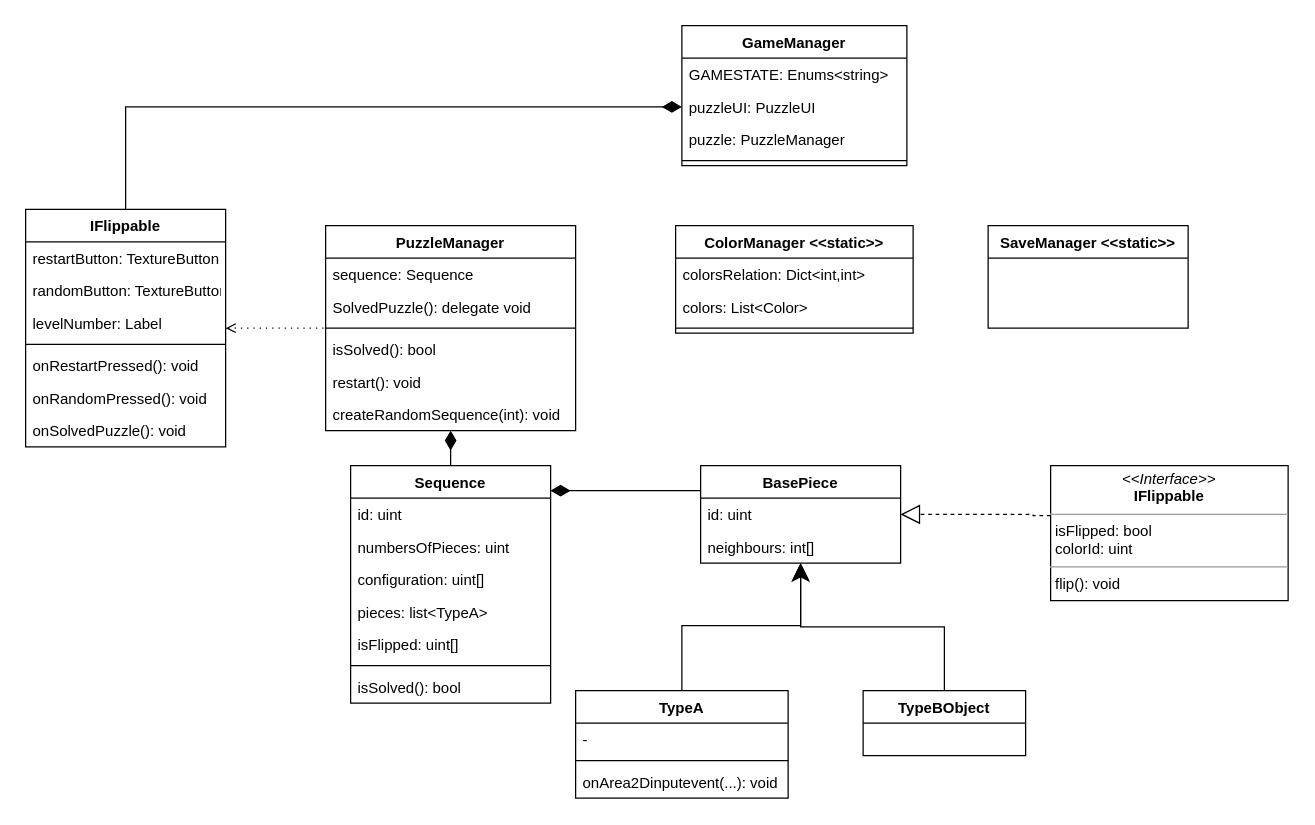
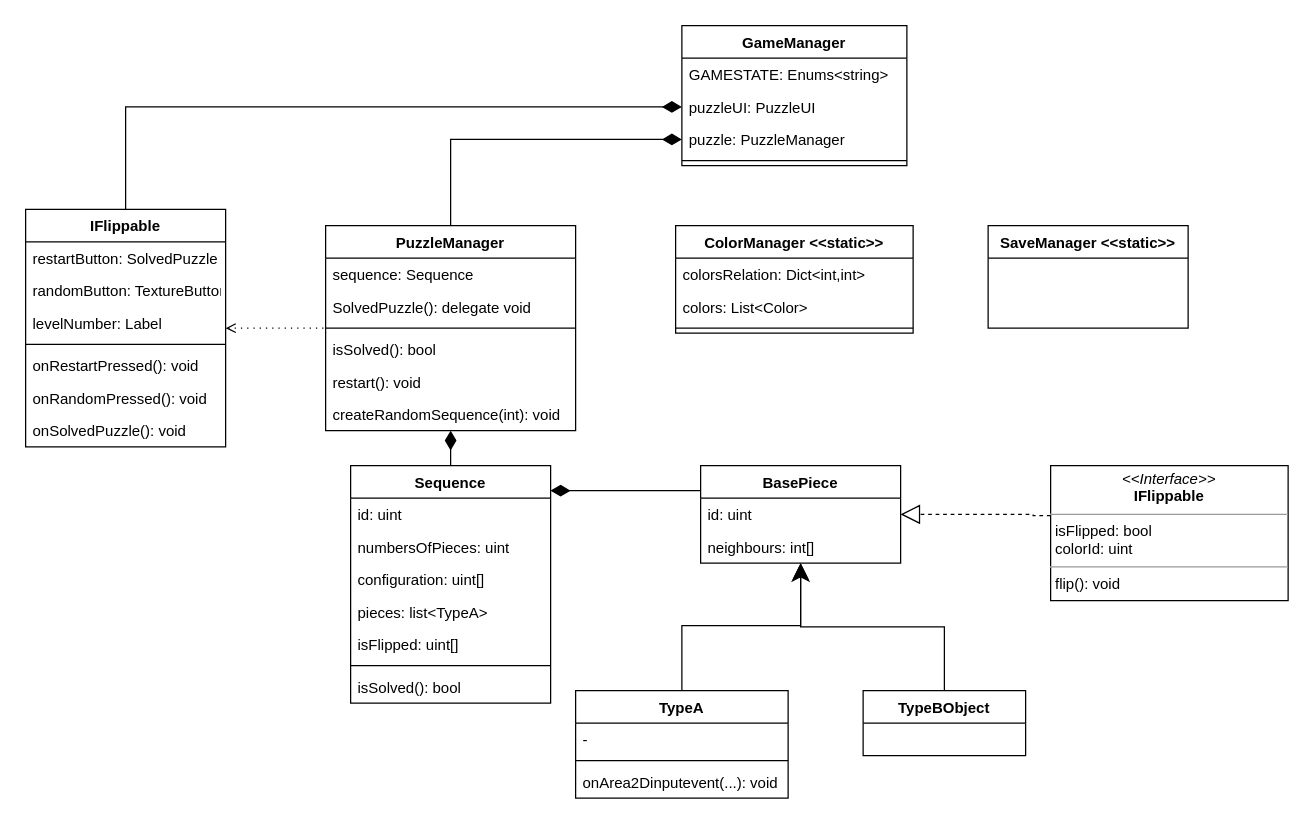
  <mxCell id="0" />
  <mxCell id="1" parent="0" />
  <mxCell id="2" value="GameManager" style="swimlane;fontStyle=1;align=center;verticalAlign=top;childLayout=stackLayout;horizontal=1;startSize=26;horizontalStack=0;resizeParent=1;resizeParentMax=0;resizeLast=0;collapsible=1;marginBottom=0;" parent="1" vertex="1"><mxGeometry x="545" y="20" width="180" height="112" as="geometry" /></mxCell>
  <mxCell id="3" value="GAMESTATE: Enums&lt;string&gt;" style="text;strokeColor=none;fillColor=none;align=left;verticalAlign=top;spacingLeft=4;spacingRight=4;overflow=hidden;rotatable=0;points=[[0,0.5],[1,0.5]];portConstraint=eastwest;" parent="2" vertex="1"><mxGeometry y="26" width="180" height="26" as="geometry" /></mxCell>
  <mxCell id="4" value="puzzleUI: PuzzleUI " style="text;strokeColor=none;fillColor=none;align=left;verticalAlign=top;spacingLeft=4;spacingRight=4;overflow=hidden;rotatable=0;points=[[0,0.5],[1,0.5]];portConstraint=eastwest;" vertex="1" parent="2"><mxGeometry y="52" width="180" height="26" as="geometry" /></mxCell>
  <mxCell id="5" value="puzzle: PuzzleManager" style="text;strokeColor=none;fillColor=none;align=left;verticalAlign=top;spacingLeft=4;spacingRight=4;overflow=hidden;rotatable=0;points=[[0,0.5],[1,0.5]];portConstraint=eastwest;" vertex="1" parent="2"><mxGeometry y="78" width="180" height="26" as="geometry" /></mxCell>
  <mxCell id="6" value="" style="line;strokeWidth=1;fillColor=none;align=left;verticalAlign=middle;spacingTop=-1;spacingLeft=3;spacingRight=3;rotatable=0;labelPosition=right;points=[];portConstraint=eastwest;strokeColor=inherit;" parent="2" vertex="1"><mxGeometry y="104" width="180" height="8" as="geometry" /></mxCell>
  <mxCell id="7" style="edgeStyle=orthogonalEdgeStyle;rounded=0;orthogonalLoop=1;jettySize=auto;html=1;endArrow=diamondThin;endFill=1;strokeWidth=1;endSize=13;" parent="1" source="17" target="9" edge="1"><mxGeometry relative="1" as="geometry"><mxPoint x="930" y="592" as="targetPoint" /><Array as="points"><mxPoint x="520" y="392" /><mxPoint x="520" y="392" /></Array></mxGeometry></mxCell>
  <mxCell id="8" style="edgeStyle=orthogonalEdgeStyle;rounded=0;orthogonalLoop=1;jettySize=auto;html=1;strokeWidth=1;startArrow=none;startFill=0;endArrow=diamondThin;endFill=1;startSize=10;endSize=13;" parent="1" source="9" target="25" edge="1"><mxGeometry relative="1" as="geometry" /></mxCell>
  <mxCell id="9" value="Sequence&#10;" style="swimlane;fontStyle=1;align=center;verticalAlign=top;childLayout=stackLayout;horizontal=1;startSize=26;horizontalStack=0;resizeParent=1;resizeParentMax=0;resizeLast=0;collapsible=1;marginBottom=0;" parent="1" vertex="1"><mxGeometry x="280" y="372" width="160" height="190" as="geometry" /></mxCell>
  <mxCell id="10" value="id: uint" style="text;strokeColor=none;fillColor=none;align=left;verticalAlign=top;spacingLeft=4;spacingRight=4;overflow=hidden;rotatable=0;points=[[0,0.5],[1,0.5]];portConstraint=eastwest;" parent="9" vertex="1"><mxGeometry y="26" width="160" height="26" as="geometry" /></mxCell>
  <mxCell id="11" value="numbersOfPieces: uint" style="text;strokeColor=none;fillColor=none;align=left;verticalAlign=top;spacingLeft=4;spacingRight=4;overflow=hidden;rotatable=0;points=[[0,0.5],[1,0.5]];portConstraint=eastwest;" parent="9" vertex="1"><mxGeometry y="52" width="160" height="26" as="geometry" /></mxCell>
  <mxCell id="12" value="configuration: uint[]" style="text;strokeColor=none;fillColor=none;align=left;verticalAlign=top;spacingLeft=4;spacingRight=4;overflow=hidden;rotatable=0;points=[[0,0.5],[1,0.5]];portConstraint=eastwest;" parent="9" vertex="1"><mxGeometry y="78" width="160" height="26" as="geometry" /></mxCell>
  <mxCell id="13" value="pieces: list&lt;TypeA&gt;" style="text;strokeColor=none;fillColor=none;align=left;verticalAlign=top;spacingLeft=4;spacingRight=4;overflow=hidden;rotatable=0;points=[[0,0.5],[1,0.5]];portConstraint=eastwest;" parent="9" vertex="1"><mxGeometry y="104" width="160" height="26" as="geometry" /></mxCell>
  <mxCell id="14" value="isFlipped: uint[]" style="text;strokeColor=none;fillColor=none;align=left;verticalAlign=top;spacingLeft=4;spacingRight=4;overflow=hidden;rotatable=0;points=[[0,0.5],[1,0.5]];portConstraint=eastwest;" parent="9" vertex="1"><mxGeometry y="130" width="160" height="26" as="geometry" /></mxCell>
  <mxCell id="15" value="" style="line;strokeWidth=1;fillColor=none;align=left;verticalAlign=middle;spacingTop=-1;spacingLeft=3;spacingRight=3;rotatable=0;labelPosition=right;points=[];portConstraint=eastwest;strokeColor=inherit;" parent="9" vertex="1"><mxGeometry y="156" width="160" height="8" as="geometry" /></mxCell>
  <mxCell id="16" value="isSolved(): bool" style="text;strokeColor=none;fillColor=none;align=left;verticalAlign=top;spacingLeft=4;spacingRight=4;overflow=hidden;rotatable=0;points=[[0,0.5],[1,0.5]];portConstraint=eastwest;" parent="9" vertex="1"><mxGeometry y="164" width="160" height="26" as="geometry" /></mxCell>
  <mxCell id="17" value="BasePiece&#10;" style="swimlane;fontStyle=1;align=center;verticalAlign=top;childLayout=stackLayout;horizontal=1;startSize=26;horizontalStack=0;resizeParent=1;resizeParentMax=0;resizeLast=0;collapsible=1;marginBottom=0;" parent="1" vertex="1"><mxGeometry x="560" y="372" width="160" height="78" as="geometry" /></mxCell>
  <mxCell id="18" value="id: uint &#10;" style="text;strokeColor=none;fillColor=none;align=left;verticalAlign=top;spacingLeft=4;spacingRight=4;overflow=hidden;rotatable=0;points=[[0,0.5],[1,0.5]];portConstraint=eastwest;" parent="17" vertex="1"><mxGeometry y="26" width="160" height="26" as="geometry" /></mxCell>
  <mxCell id="19" value="neighbours: int[]" style="text;strokeColor=none;fillColor=none;align=left;verticalAlign=top;spacingLeft=4;spacingRight=4;overflow=hidden;rotatable=0;points=[[0,0.5],[1,0.5]];portConstraint=eastwest;" parent="17" vertex="1"><mxGeometry y="52" width="160" height="26" as="geometry" /></mxCell>
  <mxCell id="20" style="edgeStyle=orthogonalEdgeStyle;rounded=0;orthogonalLoop=1;jettySize=auto;html=1;dashed=1;strokeWidth=1;startArrow=none;startFill=0;endArrow=block;endFill=0;startSize=10;endSize=13;" parent="1" source="21" edge="1"><mxGeometry relative="1" as="geometry"><mxPoint x="720" y="411" as="targetPoint" /><Array as="points"><mxPoint x="826" y="412" /></Array></mxGeometry></mxCell>
  <mxCell id="21" value="&lt;p style=&quot;margin: 0px ; margin-top: 4px ; text-align: center&quot;&gt;&lt;i&gt;&amp;lt;&amp;lt;Interface&amp;gt;&amp;gt;&lt;/i&gt;&lt;br&gt;&lt;b&gt;IFlippable&lt;/b&gt;&lt;/p&gt;&lt;hr size=&quot;1&quot;&gt;&lt;p style=&quot;margin: 0px ; margin-left: 4px&quot;&gt;&lt;span style=&quot;background-color: initial;&quot;&gt;isFlipped: bool&lt;/span&gt;&lt;br&gt;&lt;/p&gt;&lt;p style=&quot;margin: 0px ; margin-left: 4px&quot;&gt;colorId: uint&lt;/p&gt;&lt;hr size=&quot;1&quot;&gt;&lt;p style=&quot;margin: 0px ; margin-left: 4px&quot;&gt;flip(): void&lt;/p&gt;" style="verticalAlign=top;align=left;overflow=fill;fontSize=12;fontFamily=Helvetica;html=1;fillColor=#FFFFFF;" parent="1" vertex="1"><mxGeometry x="840" y="372" width="190" height="108" as="geometry" /></mxCell>
  <mxCell id="22" value="TypeBObject" style="swimlane;fontStyle=1;align=center;verticalAlign=top;childLayout=stackLayout;horizontal=1;startSize=26;horizontalStack=0;resizeParent=1;resizeParentMax=0;resizeLast=0;collapsible=1;marginBottom=0;" parent="1" vertex="1"><mxGeometry x="690" y="552" width="130" height="52" as="geometry" /></mxCell>
  <mxCell id="23" style="edgeStyle=orthogonalEdgeStyle;rounded=0;orthogonalLoop=1;jettySize=auto;html=1;strokeWidth=1;endArrow=none;endFill=0;endSize=13;startArrow=classic;startFill=1;startSize=10;" parent="1" source="17" target="22" edge="1"><mxGeometry relative="1" as="geometry"><mxPoint x="800" y="450" as="sourcePoint" /><mxPoint x="710" y="552" as="targetPoint" /></mxGeometry></mxCell>
+ <mxCell id="24" style="edgeStyle=orthogonalEdgeStyle;rounded=0;orthogonalLoop=1;jettySize=auto;html=1;endArrow=diamondThin;endFill=1;endSize=13;" edge="1" parent="1" source="25" target="5"><mxGeometry relative="1" as="geometry" /></mxCell>
  <mxCell id="25" value="PuzzleManager" style="swimlane;fontStyle=1;align=center;verticalAlign=top;childLayout=stackLayout;horizontal=1;startSize=26;horizontalStack=0;resizeParent=1;resizeParentMax=0;resizeLast=0;collapsible=1;marginBottom=0;" parent="1" vertex="1"><mxGeometry x="260" y="180" width="200" height="164" as="geometry" /></mxCell>
  <mxCell id="26" value="sequence: Sequence" style="text;strokeColor=none;fillColor=none;align=left;verticalAlign=top;spacingLeft=4;spacingRight=4;overflow=hidden;rotatable=0;points=[[0,0.5],[1,0.5]];portConstraint=eastwest;" parent="25" vertex="1"><mxGeometry y="26" width="200" height="26" as="geometry" /></mxCell>
  <mxCell id="27" value="SolvedPuzzle(): delegate void&#10;" style="text;strokeColor=none;fillColor=none;align=left;verticalAlign=top;spacingLeft=4;spacingRight=4;overflow=hidden;rotatable=0;points=[[0,0.5],[1,0.5]];portConstraint=eastwest;" vertex="1" parent="25"><mxGeometry y="52" width="200" height="26" as="geometry" /></mxCell>
  <mxCell id="28" value="" style="line;strokeWidth=1;fillColor=none;align=left;verticalAlign=middle;spacingTop=-1;spacingLeft=3;spacingRight=3;rotatable=0;labelPosition=right;points=[];portConstraint=eastwest;strokeColor=inherit;" parent="25" vertex="1"><mxGeometry y="78" width="200" height="8" as="geometry" /></mxCell>
  <mxCell id="29" value="isSolved(): bool&#10;&#10;" style="text;strokeColor=none;fillColor=none;align=left;verticalAlign=top;spacingLeft=4;spacingRight=4;overflow=hidden;rotatable=0;points=[[0,0.5],[1,0.5]];portConstraint=eastwest;" parent="25" vertex="1"><mxGeometry y="86" width="200" height="26" as="geometry" /></mxCell>
  <mxCell id="30" value="restart(): void" style="text;strokeColor=none;fillColor=none;align=left;verticalAlign=top;spacingLeft=4;spacingRight=4;overflow=hidden;rotatable=0;points=[[0,0.5],[1,0.5]];portConstraint=eastwest;" vertex="1" parent="25"><mxGeometry y="112" width="200" height="26" as="geometry" /></mxCell>
  <mxCell id="31" value="createRandomSequence(int): void " style="text;strokeColor=none;fillColor=none;align=left;verticalAlign=top;spacingLeft=4;spacingRight=4;overflow=hidden;rotatable=0;points=[[0,0.5],[1,0.5]];portConstraint=eastwest;" vertex="1" parent="25"><mxGeometry y="138" width="200" height="26" as="geometry" /></mxCell>
  <mxCell id="32" value="ColorManager &lt;&lt;static&gt;&gt;" style="swimlane;fontStyle=1;align=center;verticalAlign=top;childLayout=stackLayout;horizontal=1;startSize=26;horizontalStack=0;resizeParent=1;resizeParentMax=0;resizeLast=0;collapsible=1;marginBottom=0;" vertex="1" parent="1"><mxGeometry x="540" y="180" width="190" height="86" as="geometry" /></mxCell>
  <mxCell id="33" value="colorsRelation: Dict&lt;int,int&gt; " style="text;strokeColor=none;fillColor=none;align=left;verticalAlign=top;spacingLeft=4;spacingRight=4;overflow=hidden;rotatable=0;points=[[0,0.5],[1,0.5]];portConstraint=eastwest;" vertex="1" parent="32"><mxGeometry y="26" width="190" height="26" as="geometry" /></mxCell>
  <mxCell id="34" value="colors: List&lt;Color&gt;" style="text;strokeColor=none;fillColor=none;align=left;verticalAlign=top;spacingLeft=4;spacingRight=4;overflow=hidden;rotatable=0;points=[[0,0.5],[1,0.5]];portConstraint=eastwest;" vertex="1" parent="32"><mxGeometry y="52" width="190" height="26" as="geometry" /></mxCell>
  <mxCell id="35" value="" style="line;strokeWidth=1;fillColor=none;align=left;verticalAlign=middle;spacingTop=-1;spacingLeft=3;spacingRight=3;rotatable=0;labelPosition=right;points=[];portConstraint=eastwest;strokeColor=inherit;" vertex="1" parent="32"><mxGeometry y="78" width="190" height="8" as="geometry" /></mxCell>
  <mxCell id="36" value="SaveManager &lt;&lt;static&gt;&gt;" style="swimlane;fontStyle=1;align=center;verticalAlign=top;childLayout=stackLayout;horizontal=1;startSize=26;horizontalStack=0;resizeParent=1;resizeParentMax=0;resizeLast=0;collapsible=1;marginBottom=0;" vertex="1" parent="1"><mxGeometry x="790" y="180" width="160" height="82" as="geometry" /></mxCell>
  <mxCell id="37" style="edgeStyle=orthogonalEdgeStyle;rounded=0;orthogonalLoop=1;jettySize=auto;html=1;exitX=0.5;exitY=0;exitDx=0;exitDy=0;entryX=0;entryY=0.5;entryDx=0;entryDy=0;endArrow=diamondThin;endFill=1;endSize=13;" edge="1" parent="1" source="39" target="4"><mxGeometry relative="1" as="geometry" /></mxCell>
  <mxCell id="38" style="edgeStyle=orthogonalEdgeStyle;rounded=0;orthogonalLoop=1;jettySize=auto;html=1;endArrow=none;endFill=0;endSize=13;dashed=1;dashPattern=1 4;startArrow=open;startFill=0;" edge="1" parent="1" source="39" target="25"><mxGeometry relative="1" as="geometry" /></mxCell>
  <mxCell id="39" value="IFlippable" style="swimlane;fontStyle=1;align=center;verticalAlign=top;childLayout=stackLayout;horizontal=1;startSize=26;horizontalStack=0;resizeParent=1;resizeParentMax=0;resizeLast=0;collapsible=1;marginBottom=0;" vertex="1" parent="1"><mxGeometry x="20" y="167" width="160" height="190" as="geometry" /></mxCell>
- <mxCell id="40" value="restartButton: TextureButton" style="text;strokeColor=none;fillColor=none;align=left;verticalAlign=top;spacingLeft=4;spacingRight=4;overflow=hidden;rotatable=0;points=[[0,0.5],[1,0.5]];portConstraint=eastwest;" vertex="1" parent="39"><mxGeometry y="26" width="160" height="26" as="geometry" /></mxCell>
+ <mxCell id="40" value="restartButton: SolvedPuzzle" style="text;strokeColor=none;fillColor=none;align=left;verticalAlign=top;spacingLeft=4;spacingRight=4;overflow=hidden;rotatable=0;points=[[0,0.5],[1,0.5]];portConstraint=eastwest;" vertex="1" parent="39"><mxGeometry y="26" width="160" height="26" as="geometry" /></mxCell>
  <mxCell id="41" value="randomButton: TextureButton" style="text;strokeColor=none;fillColor=none;align=left;verticalAlign=top;spacingLeft=4;spacingRight=4;overflow=hidden;rotatable=0;points=[[0,0.5],[1,0.5]];portConstraint=eastwest;" vertex="1" parent="39"><mxGeometry y="52" width="160" height="26" as="geometry" /></mxCell>
  <mxCell id="42" value="levelNumber: Label&#10;" style="text;strokeColor=none;fillColor=none;align=left;verticalAlign=top;spacingLeft=4;spacingRight=4;overflow=hidden;rotatable=0;points=[[0,0.5],[1,0.5]];portConstraint=eastwest;" vertex="1" parent="39"><mxGeometry y="78" width="160" height="26" as="geometry" /></mxCell>
  <mxCell id="43" value="" style="line;strokeWidth=1;fillColor=none;align=left;verticalAlign=middle;spacingTop=-1;spacingLeft=3;spacingRight=3;rotatable=0;labelPosition=right;points=[];portConstraint=eastwest;strokeColor=inherit;" vertex="1" parent="39"><mxGeometry y="104" width="160" height="8" as="geometry" /></mxCell>
  <mxCell id="44" value="onRestartPressed(): void" style="text;strokeColor=none;fillColor=none;align=left;verticalAlign=top;spacingLeft=4;spacingRight=4;overflow=hidden;rotatable=0;points=[[0,0.5],[1,0.5]];portConstraint=eastwest;" vertex="1" parent="39"><mxGeometry y="112" width="160" height="26" as="geometry" /></mxCell>
  <mxCell id="45" value="onRandomPressed(): void" style="text;strokeColor=none;fillColor=none;align=left;verticalAlign=top;spacingLeft=4;spacingRight=4;overflow=hidden;rotatable=0;points=[[0,0.5],[1,0.5]];portConstraint=eastwest;" vertex="1" parent="39"><mxGeometry y="138" width="160" height="26" as="geometry" /></mxCell>
  <mxCell id="46" value="onSolvedPuzzle(): void&#10;" style="text;strokeColor=none;fillColor=none;align=left;verticalAlign=top;spacingLeft=4;spacingRight=4;overflow=hidden;rotatable=0;points=[[0,0.5],[1,0.5]];portConstraint=eastwest;" vertex="1" parent="39"><mxGeometry y="164" width="160" height="26" as="geometry" /></mxCell>
  <mxCell id="47" style="edgeStyle=orthogonalEdgeStyle;rounded=0;orthogonalLoop=1;jettySize=auto;html=1;exitX=0.5;exitY=1;exitDx=0;exitDy=0;dashed=1;dashPattern=1 4;startArrow=open;startFill=0;endArrow=none;endFill=0;endSize=13;" edge="1" parent="1" source="21" target="21"><mxGeometry relative="1" as="geometry" /></mxCell>
  <mxCell id="48" style="edgeStyle=orthogonalEdgeStyle;rounded=0;orthogonalLoop=1;jettySize=auto;html=1;startArrow=none;startFill=0;endArrow=classic;endFill=1;endSize=12;" edge="1" parent="1" source="49" target="17"><mxGeometry relative="1" as="geometry"><Array as="points"><mxPoint x="545" y="500" /><mxPoint x="640" y="500" /></Array></mxGeometry></mxCell>
  <mxCell id="49" value="TypeA" style="swimlane;fontStyle=1;align=center;verticalAlign=top;childLayout=stackLayout;horizontal=1;startSize=26;horizontalStack=0;resizeParent=1;resizeParentMax=0;resizeLast=0;collapsible=1;marginBottom=0;" vertex="1" parent="1"><mxGeometry x="460" y="552" width="170" height="86" as="geometry" /></mxCell>
  <mxCell id="50" value="-" style="text;strokeColor=none;fillColor=none;align=left;verticalAlign=top;spacingLeft=4;spacingRight=4;overflow=hidden;rotatable=0;points=[[0,0.5],[1,0.5]];portConstraint=eastwest;" vertex="1" parent="49"><mxGeometry y="26" width="170" height="26" as="geometry" /></mxCell>
  <mxCell id="51" value="" style="line;strokeWidth=1;fillColor=none;align=left;verticalAlign=middle;spacingTop=-1;spacingLeft=3;spacingRight=3;rotatable=0;labelPosition=right;points=[];portConstraint=eastwest;strokeColor=inherit;" vertex="1" parent="49"><mxGeometry y="52" width="170" height="8" as="geometry" /></mxCell>
  <mxCell id="52" value="onArea2Dinputevent(...): void" style="text;strokeColor=none;fillColor=none;align=left;verticalAlign=top;spacingLeft=4;spacingRight=4;overflow=hidden;rotatable=0;points=[[0,0.5],[1,0.5]];portConstraint=eastwest;" vertex="1" parent="49"><mxGeometry y="60" width="170" height="26" as="geometry" /></mxCell>
